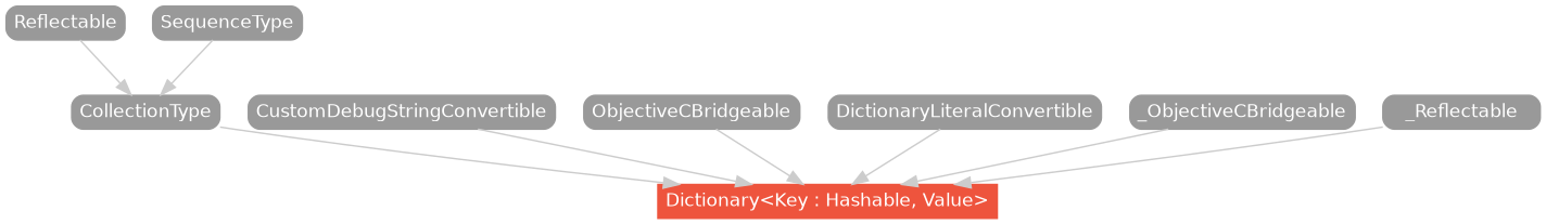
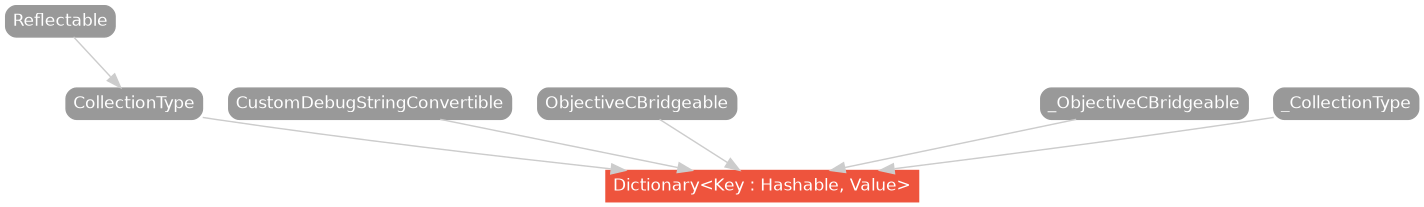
  strict digraph {
    node [color="#999999" fillcolor="#999999" fontcolor=white fontname=Helvetica fontsize=12 margin="0.07,0.05" shape=box style="filled,rounded"]
    edge [color="#cccccc"]
    "Dictionary<Key : Hashable, Value>" [color="#ee543d" fillcolor="#ee543d" height=0.3 style=filled]
    CollectionType [height=0.3]
    CustomDebugStringConvertible [height=0.3]
    n4 [height=0.3 label=ObjectiveCBridgeable]
-   DictionaryLiteralConvertible [height=0.3]
    n6 [height=0.3 label=Reflectable]
-   SequenceType [height=0.3]
    _ObjectiveCBridgeable [height=0.3]
-   _Reflectable [height=0.3]
+   _Reflectable [height=0.3 label=_CollectionType]
    subgraph sub_1 {
      rank=max
      "Dictionary<Key : Hashable, Value>"
    }
    CollectionType -> "Dictionary<Key : Hashable, Value>"
    CustomDebugStringConvertible -> "Dictionary<Key : Hashable, Value>"
    n4 -> "Dictionary<Key : Hashable, Value>"
-   DictionaryLiteralConvertible -> "Dictionary<Key : Hashable, Value>"
    n6 -> CollectionType
-   SequenceType -> CollectionType
    _ObjectiveCBridgeable -> "Dictionary<Key : Hashable, Value>"
    _Reflectable -> "Dictionary<Key : Hashable, Value>"
  }
